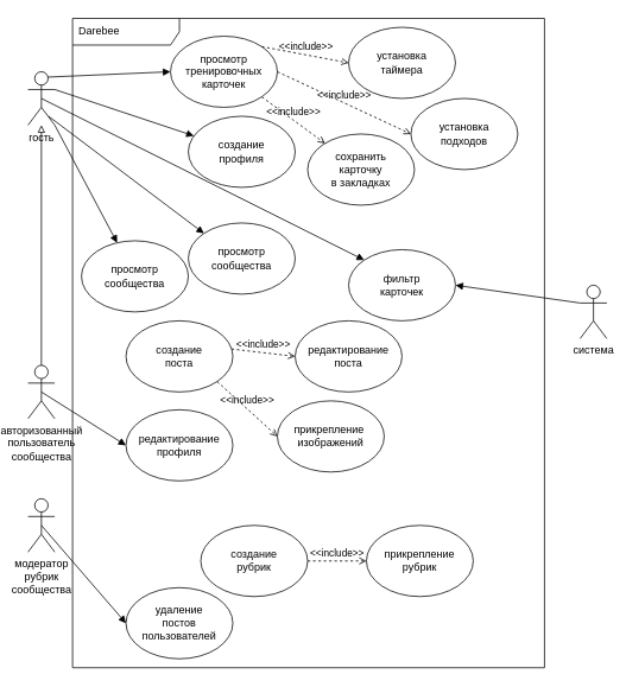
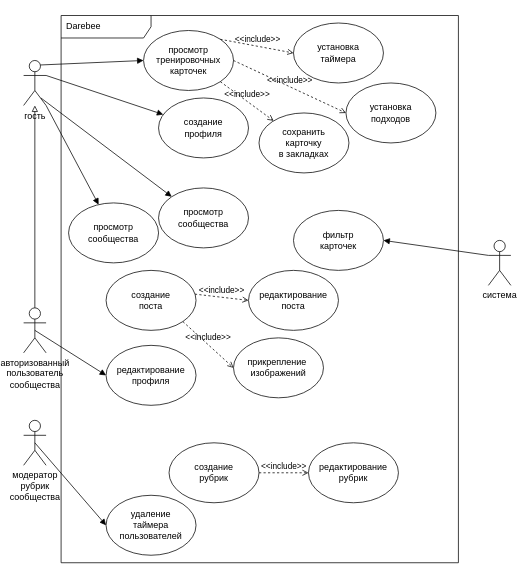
  <mxCell id="0" />
  <mxCell id="1" parent="0" />
  <mxCell id="2" value="Darebee" style="shape=umlFrame;whiteSpace=wrap;html=1;width=120;height=30;boundedLbl=1;verticalAlign=middle;align=left;spacingLeft=5;" vertex="1" parent="1"><mxGeometry x="70" y="20" width="530" height="730" as="geometry" /></mxCell>
  <mxCell id="3" value="модератор&lt;br&gt;рубрик&lt;br&gt;сообщества" style="shape=umlActor;verticalLabelPosition=bottom;verticalAlign=top;html=1;" vertex="1" parent="1"><mxGeometry x="20" y="560" width="30" height="60" as="geometry" /></mxCell>
  <mxCell id="4" value="авторизованный&lt;br&gt;пользователь&lt;br&gt;сообщества" style="shape=umlActor;verticalLabelPosition=bottom;verticalAlign=top;html=1;" vertex="1" parent="1"><mxGeometry x="20" y="410" width="30" height="60" as="geometry" /></mxCell>
  <mxCell id="5" value="гость" style="shape=umlActor;verticalLabelPosition=bottom;verticalAlign=top;html=1;" vertex="1" parent="1"><mxGeometry x="20" y="80" width="30" height="60" as="geometry" /></mxCell>
  <mxCell id="6" value="система" style="shape=umlActor;verticalLabelPosition=bottom;verticalAlign=top;html=1;" vertex="1" parent="1"><mxGeometry x="640" y="320" width="30" height="60" as="geometry" /></mxCell>
  <mxCell id="7" value="просмотр&lt;br&gt;тренировочных&lt;br&gt;карточек" style="ellipse;whiteSpace=wrap;html=1;" vertex="1" parent="1"><mxGeometry x="180" y="40" width="120" height="80" as="geometry" /></mxCell>
  <mxCell id="8" value="установка&lt;br&gt;таймера" style="ellipse;whiteSpace=wrap;html=1;" vertex="1" parent="1"><mxGeometry x="380" y="30" width="120" height="80" as="geometry" /></mxCell>
  <mxCell id="9" value="установка&lt;br&gt;подходов" style="ellipse;whiteSpace=wrap;html=1;" vertex="1" parent="1"><mxGeometry x="450" y="110" width="120" height="80" as="geometry" /></mxCell>
  <mxCell id="10" style="edgeStyle=orthogonalEdgeStyle;rounded=0;orthogonalLoop=1;jettySize=auto;html=1;entryX=0.5;entryY=0;entryDx=0;entryDy=0;entryPerimeter=0;startArrow=block;startFill=0;endArrow=none;endFill=0;" edge="1" parent="1" source="5" target="4"><mxGeometry relative="1" as="geometry"><mxPoint x="35" y="200" as="sourcePoint" /><mxPoint x="30" y="290" as="targetPoint" /></mxGeometry></mxCell>
  <mxCell id="11" value="&amp;lt;&amp;lt;include&amp;gt;&amp;gt;" style="html=1;verticalAlign=bottom;labelBackgroundColor=none;endArrow=open;endFill=0;dashed=1;rounded=0;exitX=1;exitY=0;exitDx=0;exitDy=0;entryX=0;entryY=0.5;entryDx=0;entryDy=0;" edge="1" parent="1" source="7" target="8"><mxGeometry width="160" relative="1" as="geometry"><mxPoint x="250" y="360" as="sourcePoint" /><mxPoint x="410" y="360" as="targetPoint" /></mxGeometry></mxCell>
  <mxCell id="12" value="&amp;lt;&amp;lt;include&amp;gt;&amp;gt;" style="html=1;verticalAlign=bottom;labelBackgroundColor=none;endArrow=open;endFill=0;dashed=1;rounded=0;exitX=1;exitY=0.5;exitDx=0;exitDy=0;entryX=0;entryY=0.5;entryDx=0;entryDy=0;" edge="1" parent="1" source="7" target="9"><mxGeometry width="160" relative="1" as="geometry"><mxPoint x="292.426" y="121.716" as="sourcePoint" /><mxPoint x="390" y="80" as="targetPoint" /></mxGeometry></mxCell>
  <mxCell id="13" value="" style="html=1;verticalAlign=bottom;labelBackgroundColor=none;endArrow=block;endFill=1;rounded=0;exitX=0.75;exitY=0.1;exitDx=0;exitDy=0;exitPerimeter=0;entryX=0;entryY=0.5;entryDx=0;entryDy=0;" edge="1" parent="1" source="5" target="7"><mxGeometry width="160" relative="1" as="geometry"><mxPoint x="250" y="360" as="sourcePoint" /><mxPoint x="410" y="360" as="targetPoint" /></mxGeometry></mxCell>
  <mxCell id="14" value="сохранить&lt;br&gt;карточку&lt;br&gt;в закладках" style="ellipse;whiteSpace=wrap;html=1;" vertex="1" parent="1"><mxGeometry x="334" y="150" width="120" height="80" as="geometry" /></mxCell>
  <mxCell id="15" value="&amp;lt;&amp;lt;include&amp;gt;&amp;gt;" style="html=1;verticalAlign=bottom;labelBackgroundColor=none;endArrow=open;endFill=0;dashed=1;rounded=0;exitX=1;exitY=1;exitDx=0;exitDy=0;" edge="1" parent="1" source="7" target="14"><mxGeometry width="160" relative="1" as="geometry"><mxPoint x="310" y="110" as="sourcePoint" /><mxPoint x="460" y="160" as="targetPoint" /></mxGeometry></mxCell>
  <mxCell id="16" value="просмотр&lt;br&gt;сообщества" style="ellipse;whiteSpace=wrap;html=1;" vertex="1" parent="1"><mxGeometry x="80" y="270" width="120" height="80" as="geometry" /></mxCell>
  <mxCell id="17" value="создание&lt;br&gt;поста" style="ellipse;whiteSpace=wrap;html=1;" vertex="1" parent="1"><mxGeometry x="130" y="360" width="120" height="80" as="geometry" /></mxCell>
  <mxCell id="18" value="создание&lt;br&gt;рубрик" style="ellipse;whiteSpace=wrap;html=1;" vertex="1" parent="1"><mxGeometry x="214" y="590" width="120" height="80" as="geometry" /></mxCell>
  <mxCell id="19" value="редактирование поста&lt;span style=&quot;color: rgba(0, 0, 0, 0); font-family: monospace; font-size: 0px; text-align: start;&quot;&gt;%3CmxGraphModel%3E%3Croot%3E%3CmxCell%20id%3D%220%22%2F%3E%3CmxCell%20id%3D%221%22%20parent%3D%220%22%2F%3E%3CmxCell%20id%3D%222%22%20value%3D%22%D1%81%D0%BE%D0%B7%D0%B4%D0%B0%D0%BD%D0%B8%D0%B5%26lt%3Bbr%26gt%3B%D0%BF%D0%BE%D1%81%D1%82%D0%B0%22%20style%3D%22ellipse%3BwhiteSpace%3Dwrap%3Bhtml%3D1%3B%22%20vertex%3D%221%22%20parent%3D%221%22%3E%3CmxGeometry%20x%3D%22250%22%20y%3D%22360%22%20width%3D%22120%22%20height%3D%2280%22%20as%3D%22geometry%22%2F%3E%3C%2FmxCell%3E%3C%2Froot%3E%3C%2FmxGraphModel%3E&lt;/span&gt;" style="ellipse;whiteSpace=wrap;html=1;" vertex="1" parent="1"><mxGeometry x="320" y="360" width="120" height="80" as="geometry" /></mxCell>
  <mxCell id="20" value="фильтр&lt;br&gt;карточек" style="ellipse;whiteSpace=wrap;html=1;" vertex="1" parent="1"><mxGeometry x="380" y="280" width="120" height="80" as="geometry" /></mxCell>
- <mxCell id="21" value="" style="html=1;verticalAlign=bottom;labelBackgroundColor=none;endArrow=block;endFill=1;rounded=0;exitX=0.5;exitY=0.5;exitDx=0;exitDy=0;exitPerimeter=0;entryX=0;entryY=0;entryDx=0;entryDy=0;" edge="1" parent="1" source="5" target="20"><mxGeometry width="160" relative="1" as="geometry"><mxPoint x="60" y="110" as="sourcePoint" /><mxPoint x="168.302" y="226.038" as="targetPoint" /></mxGeometry></mxCell>
  <mxCell id="22" value="" style="html=1;verticalAlign=bottom;labelBackgroundColor=none;endArrow=block;endFill=1;rounded=0;exitX=0;exitY=0.333;exitDx=0;exitDy=0;exitPerimeter=0;entryX=1;entryY=0.5;entryDx=0;entryDy=0;" edge="1" parent="1" source="6" target="20"><mxGeometry width="160" relative="1" as="geometry"><mxPoint x="60" y="110" as="sourcePoint" /><mxPoint x="437.574" y="291.716" as="targetPoint" /></mxGeometry></mxCell>
  <mxCell id="23" value="&amp;lt;&amp;lt;include&amp;gt;&amp;gt;" style="html=1;verticalAlign=bottom;labelBackgroundColor=none;endArrow=open;endFill=0;dashed=1;rounded=0;exitX=0.987;exitY=0.396;exitDx=0;exitDy=0;entryX=0;entryY=0.5;entryDx=0;entryDy=0;exitPerimeter=0;" edge="1" parent="1" source="17" target="19"><mxGeometry width="160" relative="1" as="geometry"><mxPoint x="310" y="110" as="sourcePoint" /><mxPoint x="460" y="160" as="targetPoint" /></mxGeometry></mxCell>
- <mxCell id="24" value="удаление&lt;br&gt;постов&lt;br&gt;пользователей" style="ellipse;whiteSpace=wrap;html=1;" vertex="1" parent="1"><mxGeometry x="130" y="660" width="120" height="80" as="geometry" /></mxCell>
+ <mxCell id="24" value="удаление&lt;br&gt;таймера&lt;br&gt;пользователей" style="ellipse;whiteSpace=wrap;html=1;" vertex="1" parent="1"><mxGeometry x="130" y="660" width="120" height="80" as="geometry" /></mxCell>
  <mxCell id="25" value="" style="html=1;verticalAlign=bottom;labelBackgroundColor=none;endArrow=block;endFill=1;rounded=0;exitX=0.5;exitY=0.5;exitDx=0;exitDy=0;exitPerimeter=0;entryX=0;entryY=0.5;entryDx=0;entryDy=0;" edge="1" parent="1" source="3" target="24"><mxGeometry width="160" relative="1" as="geometry"><mxPoint x="60" y="590" as="sourcePoint" /><mxPoint x="140" y="630" as="targetPoint" /></mxGeometry></mxCell>
  <mxCell id="26" value="прикрепление&amp;nbsp;&lt;br&gt;изображений" style="ellipse;whiteSpace=wrap;html=1;" vertex="1" parent="1"><mxGeometry x="300" y="450" width="120" height="80" as="geometry" /></mxCell>
  <mxCell id="27" value="&amp;lt;&amp;lt;include&amp;gt;&amp;gt;" style="html=1;verticalAlign=bottom;labelBackgroundColor=none;endArrow=open;endFill=0;dashed=1;rounded=0;exitX=1;exitY=1;exitDx=0;exitDy=0;entryX=0;entryY=0.5;entryDx=0;entryDy=0;" edge="1" parent="1" source="17" target="26"><mxGeometry width="160" relative="1" as="geometry"><mxPoint x="247.96" y="368" as="sourcePoint" /><mxPoint x="283.5" y="340" as="targetPoint" /></mxGeometry></mxCell>
  <mxCell id="28" value="редактирование профиля" style="ellipse;whiteSpace=wrap;html=1;" vertex="1" parent="1"><mxGeometry x="130" y="460" width="120" height="80" as="geometry" /></mxCell>
  <mxCell id="29" value="" style="html=1;verticalAlign=bottom;labelBackgroundColor=none;endArrow=block;endFill=1;rounded=0;exitX=0.5;exitY=0.5;exitDx=0;exitDy=0;exitPerimeter=0;entryX=0;entryY=0.5;entryDx=0;entryDy=0;" edge="1" parent="1" source="4" target="28"><mxGeometry width="160" relative="1" as="geometry"><mxPoint x="60" y="350" as="sourcePoint" /><mxPoint x="130" y="360" as="targetPoint" /></mxGeometry></mxCell>
  <mxCell id="30" value="создание&lt;br&gt;профиля" style="ellipse;whiteSpace=wrap;html=1;" vertex="1" parent="1"><mxGeometry x="200" y="130" width="120" height="80" as="geometry" /></mxCell>
  <mxCell id="31" value="" style="html=1;verticalAlign=bottom;labelBackgroundColor=none;endArrow=block;endFill=1;rounded=0;exitX=1;exitY=1;exitDx=0;exitDy=0;exitPerimeter=0;" edge="1" parent="1" source="5" target="16"><mxGeometry width="160" relative="1" as="geometry"><mxPoint x="45" y="120" as="sourcePoint" /><mxPoint x="243.03" y="260.777" as="targetPoint" /></mxGeometry></mxCell>
- <mxCell id="32" value="прикрепление&lt;br&gt;рубрик" style="ellipse;whiteSpace=wrap;html=1;" vertex="1" parent="1"><mxGeometry x="400" y="590" width="120" height="80" as="geometry" /></mxCell>
+ <mxCell id="32" value="редактирование&lt;br&gt;рубрик" style="ellipse;whiteSpace=wrap;html=1;" vertex="1" parent="1"><mxGeometry x="400" y="590" width="120" height="80" as="geometry" /></mxCell>
  <mxCell id="33" value="&amp;lt;&amp;lt;include&amp;gt;&amp;gt;" style="html=1;verticalAlign=bottom;labelBackgroundColor=none;endArrow=open;endFill=0;dashed=1;rounded=0;exitX=1;exitY=0.5;exitDx=0;exitDy=0;entryX=0;entryY=0.5;entryDx=0;entryDy=0;" edge="1" parent="1" source="18" target="32"><mxGeometry width="160" relative="1" as="geometry"><mxPoint x="242.426" y="418.284" as="sourcePoint" /><mxPoint x="310" y="470" as="targetPoint" /></mxGeometry></mxCell>
  <mxCell id="34" value="просмотр&lt;br&gt;сообщества" style="ellipse;whiteSpace=wrap;html=1;" vertex="1" parent="1"><mxGeometry x="200" y="250" width="120" height="80" as="geometry" /></mxCell>
  <mxCell id="35" value="" style="html=1;verticalAlign=bottom;labelBackgroundColor=none;endArrow=block;endFill=1;rounded=0;exitX=1;exitY=0.333;exitDx=0;exitDy=0;exitPerimeter=0;" edge="1" parent="1" source="5" target="30"><mxGeometry width="160" relative="1" as="geometry"><mxPoint x="52.5" y="96" as="sourcePoint" /><mxPoint x="190" y="90" as="targetPoint" /></mxGeometry></mxCell>
  <mxCell id="36" value="" style="html=1;verticalAlign=bottom;labelBackgroundColor=none;endArrow=block;endFill=1;rounded=0;exitX=0.767;exitY=0.833;exitDx=0;exitDy=0;exitPerimeter=0;entryX=0;entryY=0;entryDx=0;entryDy=0;" edge="1" parent="1" source="5" target="34"><mxGeometry width="160" relative="1" as="geometry"><mxPoint x="60" y="110" as="sourcePoint" /><mxPoint x="216.293" y="162.166" as="targetPoint" /></mxGeometry></mxCell>
